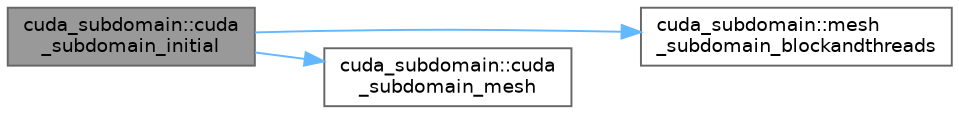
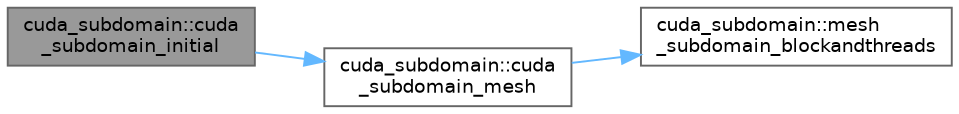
  digraph {
    rankdir=LR
    node [color=grey40 fillcolor=white fontname=Helvetica fontsize=10 shape=box style=filled]
    edge [color=steelblue1 fontname=Helvetica fontsize=10 labelfontname=Helvetica labelfontsize=10 style=solid]
    n1 [color=gray40 fillcolor=grey60 fontcolor=black height=0.2 label="cuda_subdomain::cuda\l_subdomain_initial" width=0.4]
    n2 [height=0.2 label="cuda_subdomain::mesh\l_subdomain_blockandthreads" width=0.4]
    n3 [height=0.2 label="cuda_subdomain::cuda\l_subdomain_mesh" width=0.4]
-   n1 -> n2
+   n3 -> n2
    n1 -> n3
  }
